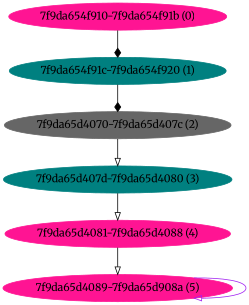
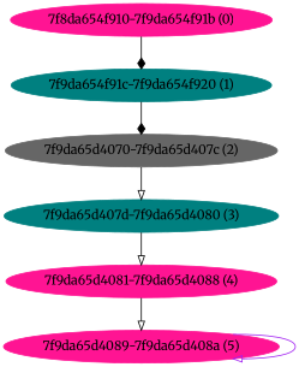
  digraph {
    fontname=Merriweather
    node [color=deeppink fontname=Merriweather style=filled]
    edge [arrowhead=onormal fontname=Merriweather]
-   n1 [label="7f9da654f910-7f9da654f91b (0)"]
+   n1 [label="7f8da654f910-7f9da654f91b (0)"]
    n2 [color=teal label="7f9da654f91c-7f9da654f920 (1)"]
    n3 [color=gray40 label="7f9da65d4070-7f9da65d407c (2)"]
    n4 [color=teal label="7f9da65d407d-7f9da65d4080 (3)"]
    n5 [label="7f9da65d4081-7f9da65d4088 (4)"]
-   n6 [label="7f9da65d4089-7f9da65d908a (5)"]
+   n6 [label="7f9da65d4089-7f9da65d408a (5)"]
    n1 -> n2 [arrowhead=diamond]
    n2 -> n3 [arrowhead=diamond]
    n3 -> n4
    n4 -> n5
    n5 -> n6
    n6 -> n6 [color=purple]
  }
